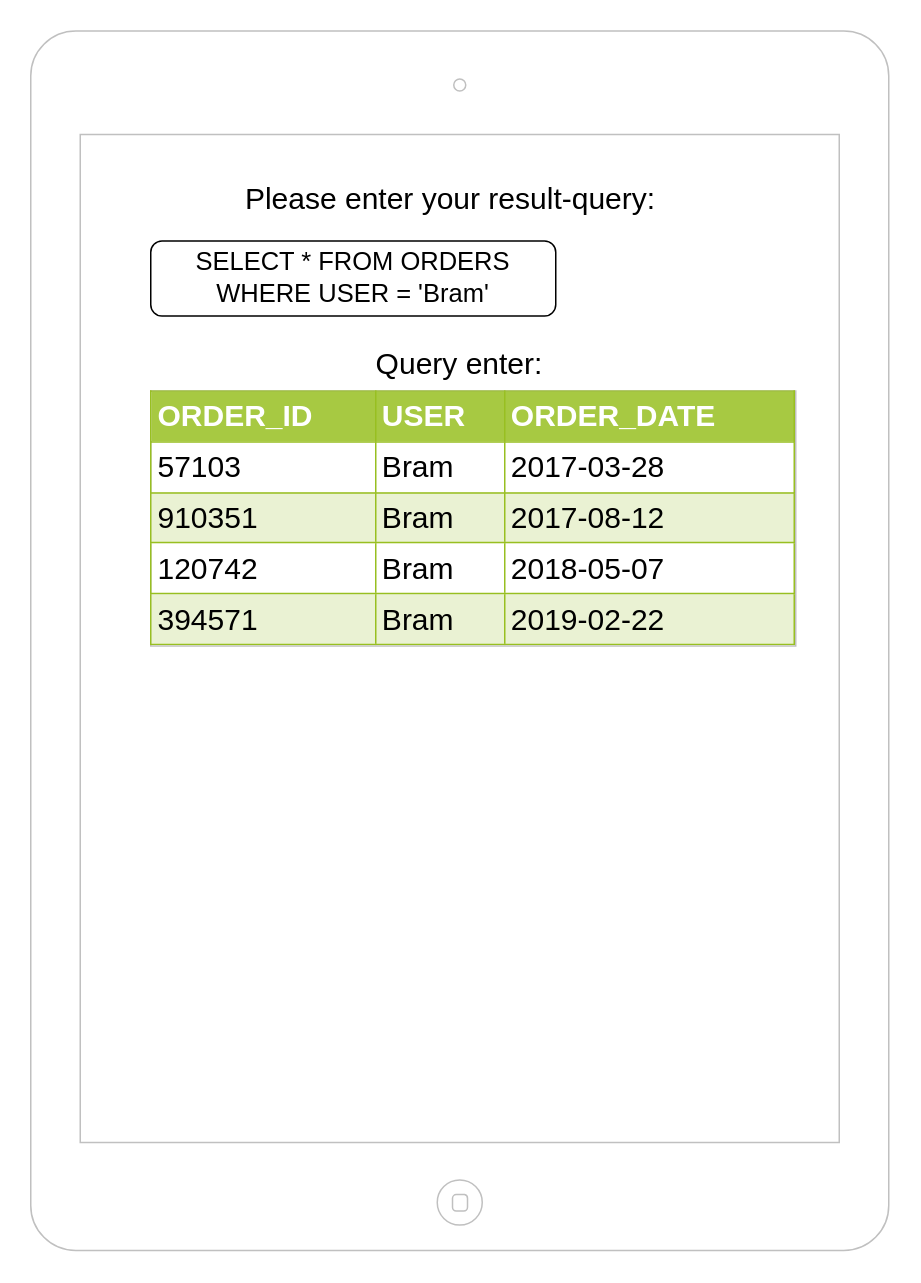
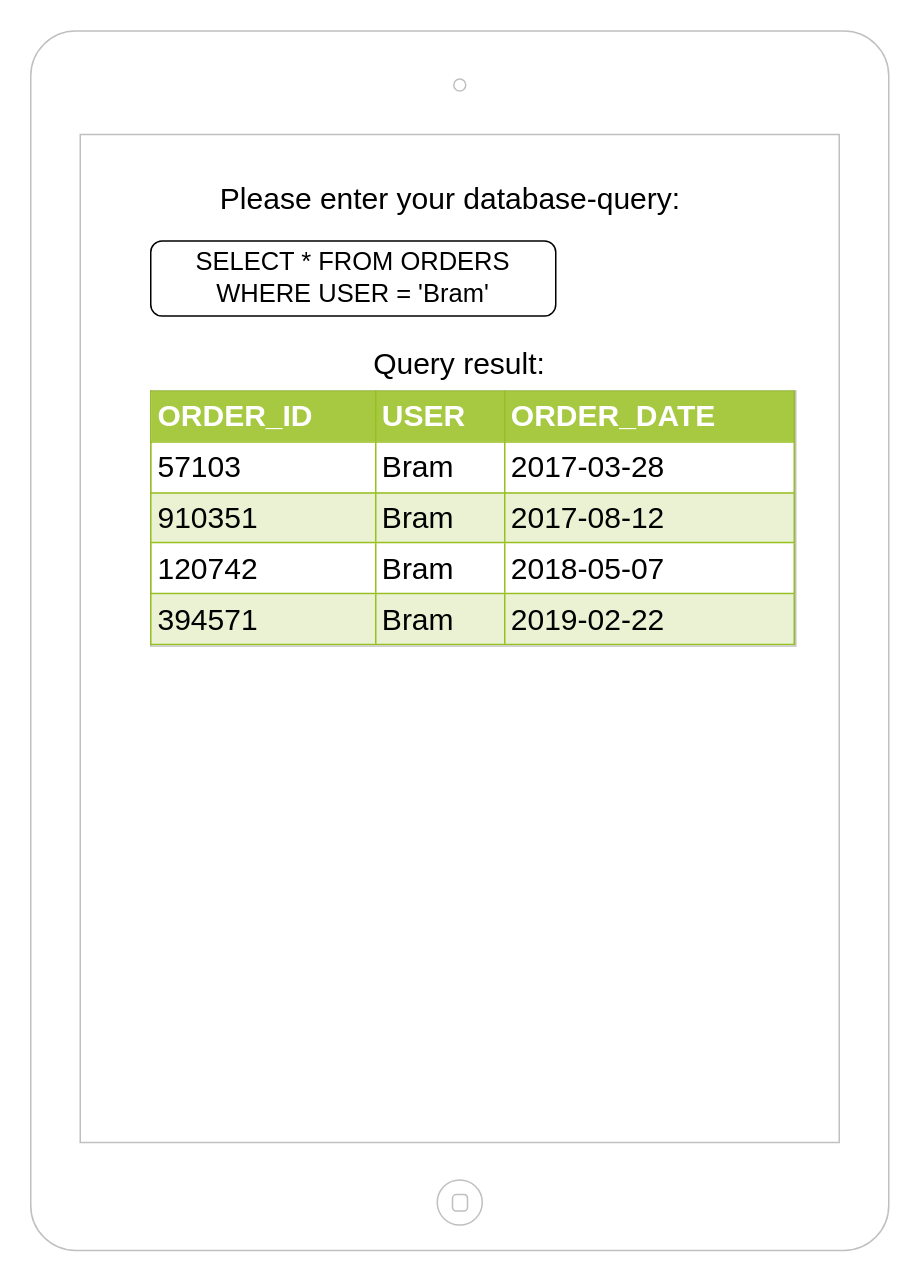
  <mxCell id="0" />
  <mxCell id="1" parent="0" />
  <mxCell id="2" value="" style="html=1;verticalLabelPosition=bottom;labelBackgroundColor=#ffffff;verticalAlign=top;shadow=0;dashed=0;strokeWidth=1;shape=mxgraph.ios7.misc.ipad13inch;fillColor=#ffffff;strokeColor=#c0c0c0;" vertex="1" parent="1"><mxGeometry x="20" y="20" width="572" height="813.0" as="geometry" /></mxCell>
  <mxCell id="3" value="&lt;font style=&quot;font-size: 17px&quot;&gt;SELECT * FROM ORDERS WHERE USER = 'Bram'&lt;/font&gt;" style="rounded=1;whiteSpace=wrap;html=1;" vertex="1" parent="1"><mxGeometry x="100" y="160" width="270" height="50" as="geometry" /></mxCell>
- <mxCell id="4" value="Please enter your result-query:" style="text;html=1;strokeColor=none;fillColor=none;align=center;verticalAlign=middle;whiteSpace=wrap;rounded=0;fontSize=20;" vertex="1" parent="1"><mxGeometry x="100" y="130" width="400" as="geometry" /></mxCell>
- <mxCell id="5" value="Query enter:" style="text;html=1;strokeColor=none;fillColor=none;align=center;verticalAlign=middle;whiteSpace=wrap;rounded=0;fontSize=20;" vertex="1" parent="1"><mxGeometry x="106" y="240" width="400" as="geometry" /></mxCell>
+ <mxCell id="4" value="Please enter your database-query:" style="text;html=1;strokeColor=none;fillColor=none;align=center;verticalAlign=middle;whiteSpace=wrap;rounded=0;fontSize=20;" vertex="1" parent="1"><mxGeometry x="100" y="130" width="400" as="geometry" /></mxCell>
+ <mxCell id="5" value="Query result:" style="text;html=1;strokeColor=none;fillColor=none;align=center;verticalAlign=middle;whiteSpace=wrap;rounded=0;fontSize=20;" vertex="1" parent="1"><mxGeometry x="106" y="240" width="400" as="geometry" /></mxCell>
  <mxCell id="6" value="&lt;table border=&quot;1&quot; width=&quot;100%&quot; cellpadding=&quot;4&quot; style=&quot;width: 100% ; height: 100% ; border-collapse: collapse&quot;&gt;&lt;tbody&gt;&lt;tr style=&quot;background-color: #a7c942 ; color: #ffffff ; border: 1px solid #98bf21&quot;&gt;&lt;th align=&quot;left&quot;&gt;ORDER_ID&lt;/th&gt;&lt;th align=&quot;left&quot;&gt;USER&lt;/th&gt;&lt;th align=&quot;left&quot;&gt;ORDER_DATE&lt;/th&gt;&lt;/tr&gt;&lt;tr style=&quot;border: 1px solid #98bf21&quot;&gt;&lt;td&gt;57103&lt;/td&gt;&lt;td&gt;Bram&lt;/td&gt;&lt;td&gt;2017-03-28&lt;/td&gt;&lt;/tr&gt;&lt;tr style=&quot;background-color: #eaf2d3 ; border: 1px solid #98bf21&quot;&gt;&lt;td&gt;910351&lt;/td&gt;&lt;td&gt;Bram&lt;/td&gt;&lt;td&gt;2017-08-12&lt;/td&gt;&lt;/tr&gt;&lt;tr style=&quot;border: 1px solid #98bf21&quot;&gt;&lt;td&gt;120742&lt;/td&gt;&lt;td&gt;Bram&lt;/td&gt;&lt;td&gt;2018-05-07&lt;/td&gt;&lt;/tr&gt;&lt;tr style=&quot;background-color: #eaf2d3 ; border: 1px solid #98bf21&quot;&gt;&lt;td&gt;394571&lt;/td&gt;&lt;td&gt;Bram&lt;/td&gt;&lt;td&gt;2019-02-22&lt;/td&gt;&lt;/tr&gt;&lt;/tbody&gt;&lt;/table&gt;" style="text;html=1;strokeColor=#c0c0c0;fillColor=#ffffff;overflow=fill;rounded=0;fontSize=20;" vertex="1" parent="1"><mxGeometry x="100" y="260" width="430" height="170" as="geometry" /></mxCell>
